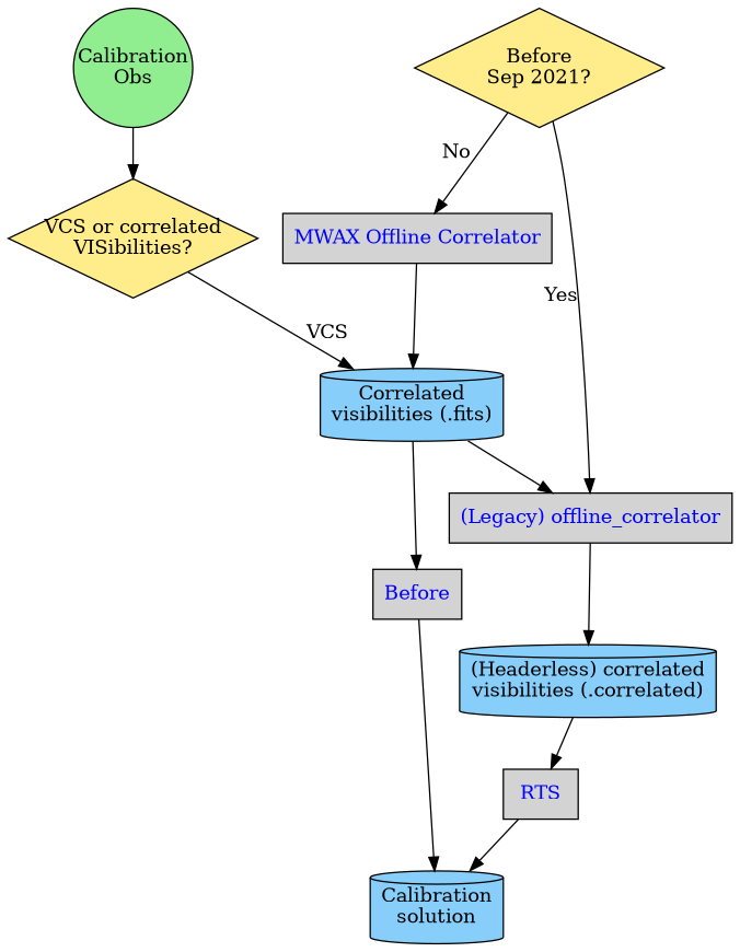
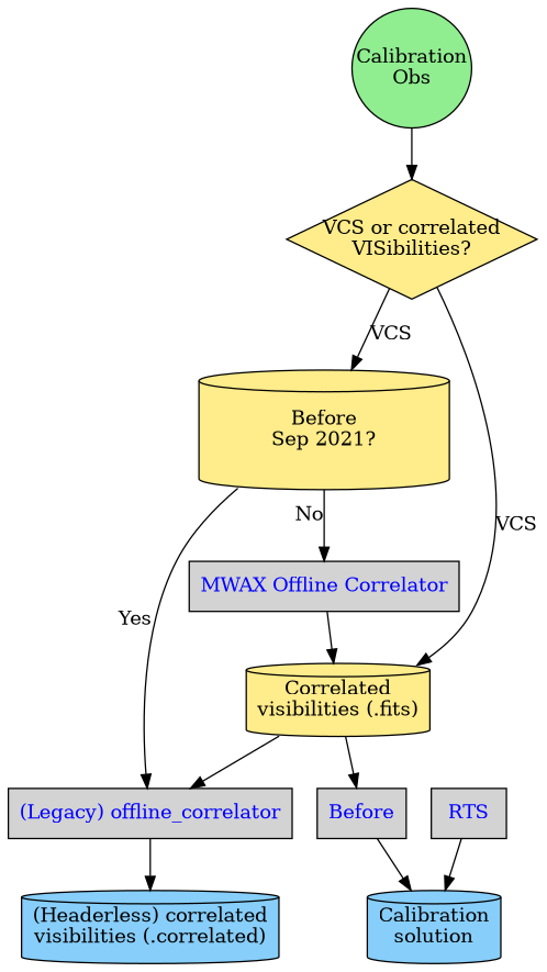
  digraph {
    node [shape=record style=filled]
    n1 [fillcolor=lightgreen fixedsize=true label="Calibration\nObs" shape=circle width=1.2]
    n2 [fillcolor=lightgoldenrod1 fixedsize=true height=1.2 label="VCS or correlated\nVISibilities?" shape=diamond width=2.5]
-   n3 [fillcolor=lightgoldenrod1 fixedsize=true height=1.2 label="Before\nSep 2021?" shape=diamond width=2.5]
-   n4 [fillcolor=lightskyblue label="Correlated\nvisibilities (.fits)" shape=cylinder]
+   n3 [fillcolor=lightgoldenrod1 fixedsize=true height=1.2 label="Before\nSep 2021?" shape=cylinder width=2.5]
+   n4 [fillcolor=lightgoldenrod1 label="Correlated\nvisibilities (.fits)" shape=cylinder]
    n5 [fontcolor=blue label="(Legacy) offline_correlator"]
    n6 [fontcolor=blue label="MWAX Offline Correlator"]
    n7 [fontcolor=blue label=Before]
    n8 [fillcolor=lightskyblue label="(Headerless) correlated\nvisibilities (.correlated)" shape=cylinder]
    n9 [fontcolor=blue label=RTS]
    n10 [fillcolor=lightskyblue label="Calibration\nsolution" shape=cylinder]
    n1 -> n2
+   n2 -> n3 [label=VCS]
    n2 -> n4 [label=VCS]
    n3 -> n5 [xlabel=Yes]
    n3 -> n6 [xlabel=No]
    n4 -> n5
    n4 -> n7
    n5 -> n8
    n6 -> n4
    n7 -> n10
-   n8 -> n9
    n9 -> n10
  }
